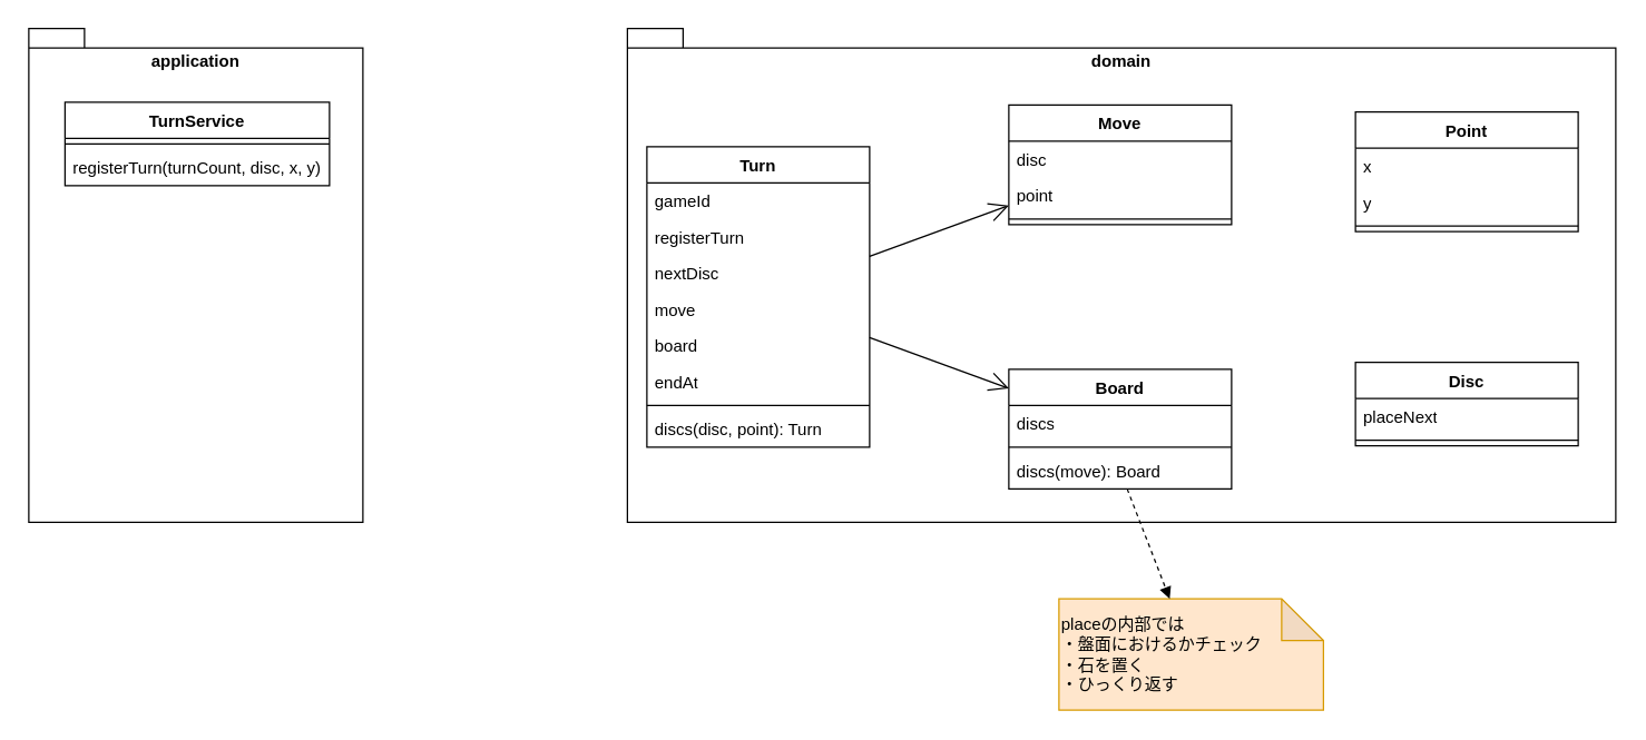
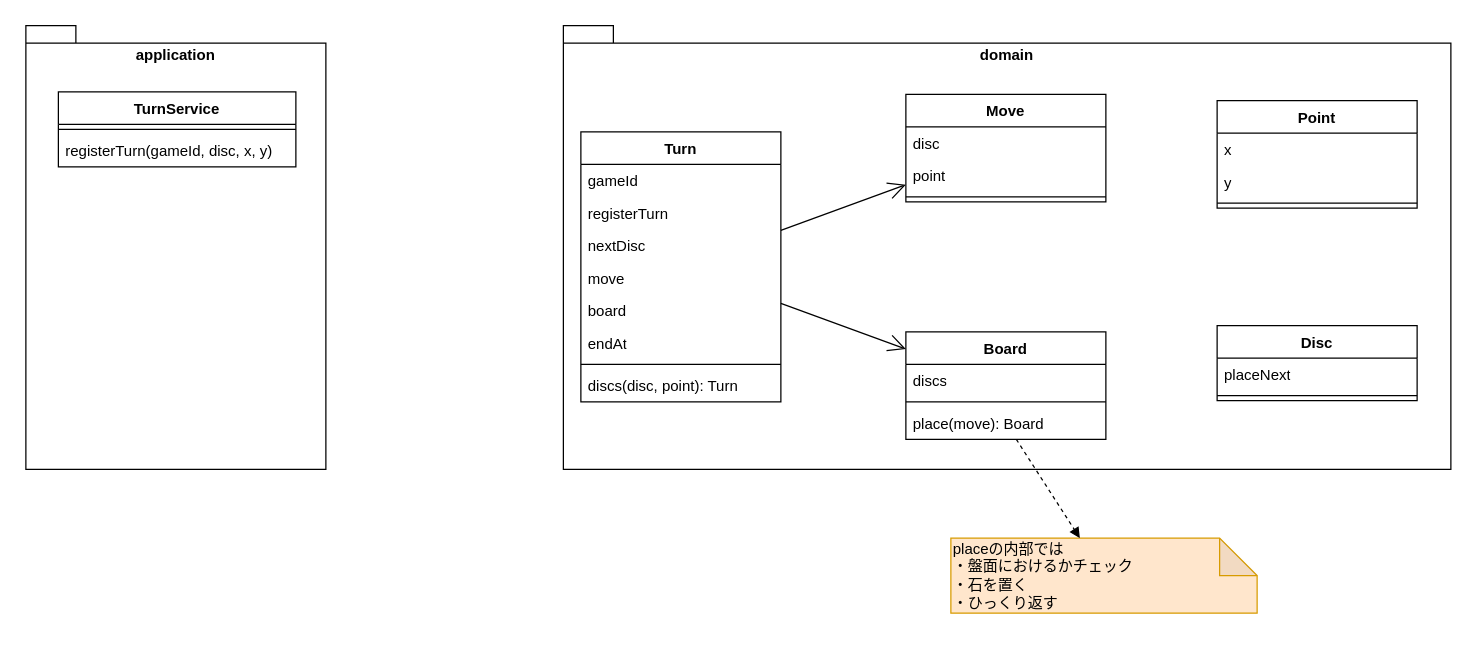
  <mxCell id="0" />
  <mxCell id="1" parent="0" />
  <mxCell id="2" value="domain" style="shape=folder;fontStyle=1;spacingTop=10;tabWidth=40;tabHeight=14;tabPosition=left;html=1;whiteSpace=wrap;fillColor=none;verticalAlign=top;" vertex="1" parent="1"><mxGeometry x="450" y="20" width="710" height="355" as="geometry" /></mxCell>
  <mxCell id="3" value="Turn" style="swimlane;fontStyle=1;align=center;verticalAlign=top;childLayout=stackLayout;horizontal=1;startSize=26;horizontalStack=0;resizeParent=1;resizeParentMax=0;resizeLast=0;collapsible=1;marginBottom=0;whiteSpace=wrap;html=1;" vertex="1" parent="1"><mxGeometry x="464" y="105" width="160" height="216" as="geometry" /></mxCell>
  <mxCell id="4" value="gameId" style="text;strokeColor=none;fillColor=none;align=left;verticalAlign=top;spacingLeft=4;spacingRight=4;overflow=hidden;rotatable=0;points=[[0,0.5],[1,0.5]];portConstraint=eastwest;whiteSpace=wrap;html=1;" vertex="1" parent="3"><mxGeometry y="26" width="160" height="26" as="geometry" /></mxCell>
  <mxCell id="5" value="registerTurn" style="text;strokeColor=none;fillColor=none;align=left;verticalAlign=top;spacingLeft=4;spacingRight=4;overflow=hidden;rotatable=0;points=[[0,0.5],[1,0.5]];portConstraint=eastwest;whiteSpace=wrap;html=1;" vertex="1" parent="3"><mxGeometry y="52" width="160" height="26" as="geometry" /></mxCell>
  <mxCell id="6" value="nextDisc" style="text;strokeColor=none;fillColor=none;align=left;verticalAlign=top;spacingLeft=4;spacingRight=4;overflow=hidden;rotatable=0;points=[[0,0.5],[1,0.5]];portConstraint=eastwest;whiteSpace=wrap;html=1;" vertex="1" parent="3"><mxGeometry y="78" width="160" height="26" as="geometry" /></mxCell>
  <mxCell id="7" value="move" style="text;strokeColor=none;fillColor=none;align=left;verticalAlign=top;spacingLeft=4;spacingRight=4;overflow=hidden;rotatable=0;points=[[0,0.5],[1,0.5]];portConstraint=eastwest;whiteSpace=wrap;html=1;" vertex="1" parent="3"><mxGeometry y="104" width="160" height="26" as="geometry" /></mxCell>
  <mxCell id="8" value="board" style="text;strokeColor=none;fillColor=none;align=left;verticalAlign=top;spacingLeft=4;spacingRight=4;overflow=hidden;rotatable=0;points=[[0,0.5],[1,0.5]];portConstraint=eastwest;whiteSpace=wrap;html=1;" vertex="1" parent="3"><mxGeometry y="130" width="160" height="26" as="geometry" /></mxCell>
  <mxCell id="9" value="endAt" style="text;strokeColor=none;fillColor=none;align=left;verticalAlign=top;spacingLeft=4;spacingRight=4;overflow=hidden;rotatable=0;points=[[0,0.5],[1,0.5]];portConstraint=eastwest;whiteSpace=wrap;html=1;" vertex="1" parent="3"><mxGeometry y="156" width="160" height="26" as="geometry" /></mxCell>
  <mxCell id="10" value="" style="line;strokeWidth=1;fillColor=none;align=left;verticalAlign=middle;spacingTop=-1;spacingLeft=3;spacingRight=3;rotatable=0;labelPosition=right;points=[];portConstraint=eastwest;strokeColor=inherit;" vertex="1" parent="3"><mxGeometry y="182" width="160" height="8" as="geometry" /></mxCell>
  <mxCell id="11" value="discs(disc, point): Turn" style="text;strokeColor=none;fillColor=none;align=left;verticalAlign=top;spacingLeft=4;spacingRight=4;overflow=hidden;rotatable=0;points=[[0,0.5],[1,0.5]];portConstraint=eastwest;whiteSpace=wrap;html=1;" vertex="1" parent="3"><mxGeometry y="190" width="160" height="26" as="geometry" /></mxCell>
  <mxCell id="12" value="Move" style="swimlane;fontStyle=1;align=center;verticalAlign=top;childLayout=stackLayout;horizontal=1;startSize=26;horizontalStack=0;resizeParent=1;resizeParentMax=0;resizeLast=0;collapsible=1;marginBottom=0;whiteSpace=wrap;html=1;" vertex="1" parent="1"><mxGeometry x="724" y="75" width="160" height="86" as="geometry" /></mxCell>
  <mxCell id="13" value="disc" style="text;strokeColor=none;fillColor=none;align=left;verticalAlign=top;spacingLeft=4;spacingRight=4;overflow=hidden;rotatable=0;points=[[0,0.5],[1,0.5]];portConstraint=eastwest;whiteSpace=wrap;html=1;" vertex="1" parent="12"><mxGeometry y="26" width="160" height="26" as="geometry" /></mxCell>
  <mxCell id="14" value="point" style="text;strokeColor=none;fillColor=none;align=left;verticalAlign=top;spacingLeft=4;spacingRight=4;overflow=hidden;rotatable=0;points=[[0,0.5],[1,0.5]];portConstraint=eastwest;whiteSpace=wrap;html=1;" vertex="1" parent="12"><mxGeometry y="52" width="160" height="26" as="geometry" /></mxCell>
  <mxCell id="15" value="" style="line;strokeWidth=1;fillColor=none;align=left;verticalAlign=middle;spacingTop=-1;spacingLeft=3;spacingRight=3;rotatable=0;labelPosition=right;points=[];portConstraint=eastwest;strokeColor=inherit;" vertex="1" parent="12"><mxGeometry y="78" width="160" height="8" as="geometry" /></mxCell>
  <mxCell id="16" value="Board" style="swimlane;fontStyle=1;align=center;verticalAlign=top;childLayout=stackLayout;horizontal=1;startSize=26;horizontalStack=0;resizeParent=1;resizeParentMax=0;resizeLast=0;collapsible=1;marginBottom=0;whiteSpace=wrap;html=1;" vertex="1" parent="1"><mxGeometry x="724" y="265" width="160" height="86" as="geometry" /></mxCell>
  <mxCell id="17" value="discs" style="text;strokeColor=none;fillColor=none;align=left;verticalAlign=top;spacingLeft=4;spacingRight=4;overflow=hidden;rotatable=0;points=[[0,0.5],[1,0.5]];portConstraint=eastwest;whiteSpace=wrap;html=1;" vertex="1" parent="16"><mxGeometry y="26" width="160" height="26" as="geometry" /></mxCell>
  <mxCell id="18" value="" style="line;strokeWidth=1;fillColor=none;align=left;verticalAlign=middle;spacingTop=-1;spacingLeft=3;spacingRight=3;rotatable=0;labelPosition=right;points=[];portConstraint=eastwest;strokeColor=inherit;" vertex="1" parent="16"><mxGeometry y="52" width="160" height="8" as="geometry" /></mxCell>
- <mxCell id="19" value="discs(move): Board" style="text;strokeColor=none;fillColor=none;align=left;verticalAlign=top;spacingLeft=4;spacingRight=4;overflow=hidden;rotatable=0;points=[[0,0.5],[1,0.5]];portConstraint=eastwest;whiteSpace=wrap;html=1;" vertex="1" parent="16"><mxGeometry y="60" width="160" height="26" as="geometry" /></mxCell>
+ <mxCell id="19" value="place(move): Board" style="text;strokeColor=none;fillColor=none;align=left;verticalAlign=top;spacingLeft=4;spacingRight=4;overflow=hidden;rotatable=0;points=[[0,0.5],[1,0.5]];portConstraint=eastwest;whiteSpace=wrap;html=1;" vertex="1" parent="16"><mxGeometry y="60" width="160" height="26" as="geometry" /></mxCell>
  <mxCell id="20" value="Disc" style="swimlane;fontStyle=1;align=center;verticalAlign=top;childLayout=stackLayout;horizontal=1;startSize=26;horizontalStack=0;resizeParent=1;resizeParentMax=0;resizeLast=0;collapsible=1;marginBottom=0;whiteSpace=wrap;html=1;" vertex="1" parent="1"><mxGeometry x="973" y="260" width="160" height="60" as="geometry" /></mxCell>
  <mxCell id="21" value="placeNext" style="text;strokeColor=none;fillColor=none;align=left;verticalAlign=top;spacingLeft=4;spacingRight=4;overflow=hidden;rotatable=0;points=[[0,0.5],[1,0.5]];portConstraint=eastwest;whiteSpace=wrap;html=1;" vertex="1" parent="20"><mxGeometry y="26" width="160" height="26" as="geometry" /></mxCell>
  <mxCell id="22" value="" style="line;strokeWidth=1;fillColor=none;align=left;verticalAlign=middle;spacingTop=-1;spacingLeft=3;spacingRight=3;rotatable=0;labelPosition=right;points=[];portConstraint=eastwest;strokeColor=inherit;" vertex="1" parent="20"><mxGeometry y="52" width="160" height="8" as="geometry" /></mxCell>
  <mxCell id="23" value="Point" style="swimlane;fontStyle=1;align=center;verticalAlign=top;childLayout=stackLayout;horizontal=1;startSize=26;horizontalStack=0;resizeParent=1;resizeParentMax=0;resizeLast=0;collapsible=1;marginBottom=0;whiteSpace=wrap;html=1;" vertex="1" parent="1"><mxGeometry x="973" y="80" width="160" height="86" as="geometry" /></mxCell>
  <mxCell id="24" value="x" style="text;strokeColor=none;fillColor=none;align=left;verticalAlign=top;spacingLeft=4;spacingRight=4;overflow=hidden;rotatable=0;points=[[0,0.5],[1,0.5]];portConstraint=eastwest;whiteSpace=wrap;html=1;" vertex="1" parent="23"><mxGeometry y="26" width="160" height="26" as="geometry" /></mxCell>
  <mxCell id="25" value="y" style="text;strokeColor=none;fillColor=none;align=left;verticalAlign=top;spacingLeft=4;spacingRight=4;overflow=hidden;rotatable=0;points=[[0,0.5],[1,0.5]];portConstraint=eastwest;whiteSpace=wrap;html=1;" vertex="1" parent="23"><mxGeometry y="52" width="160" height="26" as="geometry" /></mxCell>
  <mxCell id="26" value="" style="line;strokeWidth=1;fillColor=none;align=left;verticalAlign=middle;spacingTop=-1;spacingLeft=3;spacingRight=3;rotatable=0;labelPosition=right;points=[];portConstraint=eastwest;strokeColor=inherit;" vertex="1" parent="23"><mxGeometry y="78" width="160" height="8" as="geometry" /></mxCell>
  <mxCell id="27" value="" style="endArrow=open;endFill=1;endSize=12;html=1;rounded=0;" edge="1" parent="1" source="3" target="16"><mxGeometry width="160" relative="1" as="geometry"><mxPoint x="804" y="365" as="sourcePoint" /><mxPoint x="964" y="365" as="targetPoint" /></mxGeometry></mxCell>
  <mxCell id="28" value="" style="endArrow=open;endFill=1;endSize=12;html=1;rounded=0;" edge="1" parent="1" source="3" target="12"><mxGeometry width="160" relative="1" as="geometry"><mxPoint x="644" y="220" as="sourcePoint" /><mxPoint x="754" y="275" as="targetPoint" /></mxGeometry></mxCell>
  <mxCell id="29" value="application" style="shape=folder;fontStyle=1;spacingTop=10;tabWidth=40;tabHeight=14;tabPosition=left;html=1;whiteSpace=wrap;fillColor=none;verticalAlign=top;" vertex="1" parent="1"><mxGeometry x="20" y="20" width="240" height="355" as="geometry" /></mxCell>
  <mxCell id="30" value="TurnService" style="swimlane;fontStyle=1;align=center;verticalAlign=top;childLayout=stackLayout;horizontal=1;startSize=26;horizontalStack=0;resizeParent=1;resizeParentMax=0;resizeLast=0;collapsible=1;marginBottom=0;whiteSpace=wrap;html=1;" vertex="1" parent="1"><mxGeometry x="46" y="73" width="190" height="60" as="geometry" /></mxCell>
  <mxCell id="31" value="" style="line;strokeWidth=1;fillColor=none;align=left;verticalAlign=middle;spacingTop=-1;spacingLeft=3;spacingRight=3;rotatable=0;labelPosition=right;points=[];portConstraint=eastwest;strokeColor=inherit;" vertex="1" parent="30"><mxGeometry y="26" width="190" height="8" as="geometry" /></mxCell>
- <mxCell id="32" value="registerTurn(turnCount, disc, x, y)" style="text;strokeColor=none;fillColor=none;align=left;verticalAlign=top;spacingLeft=4;spacingRight=4;overflow=hidden;rotatable=0;points=[[0,0.5],[1,0.5]];portConstraint=eastwest;whiteSpace=wrap;html=1;" vertex="1" parent="30"><mxGeometry y="34" width="190" height="26" as="geometry" /></mxCell>
- <mxCell id="33" value="placeの内部では&lt;div&gt;・盤面におけるかチェック&lt;/div&gt;&lt;div&gt;・石を置く&lt;/div&gt;&lt;div&gt;・ひっくり返す&lt;/div&gt;" style="shape=note;whiteSpace=wrap;html=1;backgroundOutline=1;darkOpacity=0.05;fillColor=#ffe6cc;strokeColor=#d79b00;align=left;" vertex="1" parent="1"><mxGeometry x="760" y="430" width="190" height="80" as="geometry" /></mxCell>
+ <mxCell id="32" value="registerTurn(gameId, disc, x, y)" style="text;strokeColor=none;fillColor=none;align=left;verticalAlign=top;spacingLeft=4;spacingRight=4;overflow=hidden;rotatable=0;points=[[0,0.5],[1,0.5]];portConstraint=eastwest;whiteSpace=wrap;html=1;" vertex="1" parent="30"><mxGeometry y="34" width="190" height="26" as="geometry" /></mxCell>
+ <mxCell id="33" value="placeの内部では&lt;div&gt;・盤面におけるかチェック&lt;/div&gt;&lt;div&gt;・石を置く&lt;/div&gt;&lt;div&gt;・ひっくり返す&lt;/div&gt;" style="shape=note;whiteSpace=wrap;html=1;backgroundOutline=1;darkOpacity=0.05;fillColor=#ffe6cc;strokeColor=#d79b00;align=left;" vertex="1" parent="1"><mxGeometry x="760" y="430" width="245" height="60" as="geometry" /></mxCell>
  <mxCell id="34" value="" style="endArrow=block;dashed=1;html=1;rounded=0;" edge="1" parent="1" source="19" target="33"><mxGeometry width="50" height="50" relative="1" as="geometry"><mxPoint x="650" y="460" as="sourcePoint" /><mxPoint x="698" y="748" as="targetPoint" /></mxGeometry></mxCell>
